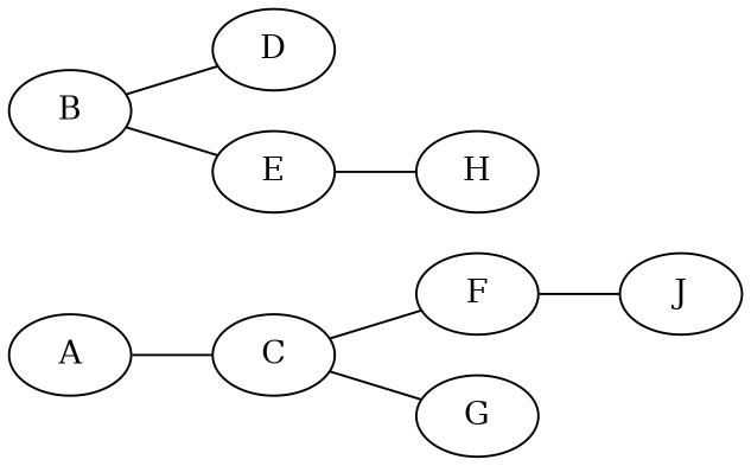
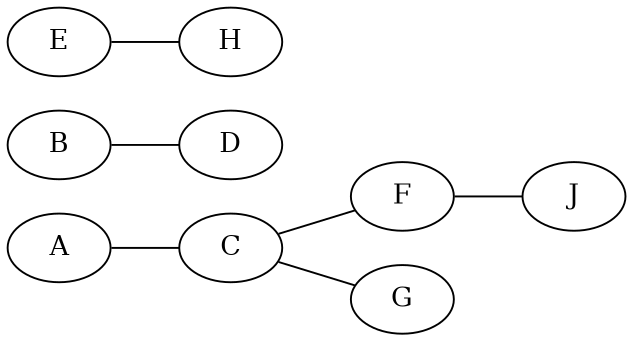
  graph {
    rankdir=LR
    A
    C
    B
    D
    E
    F
    G
    H
    J
    A -- C
    C -- F
    C -- G
    B -- D
-   B -- E
    E -- H
    F -- J
  }
